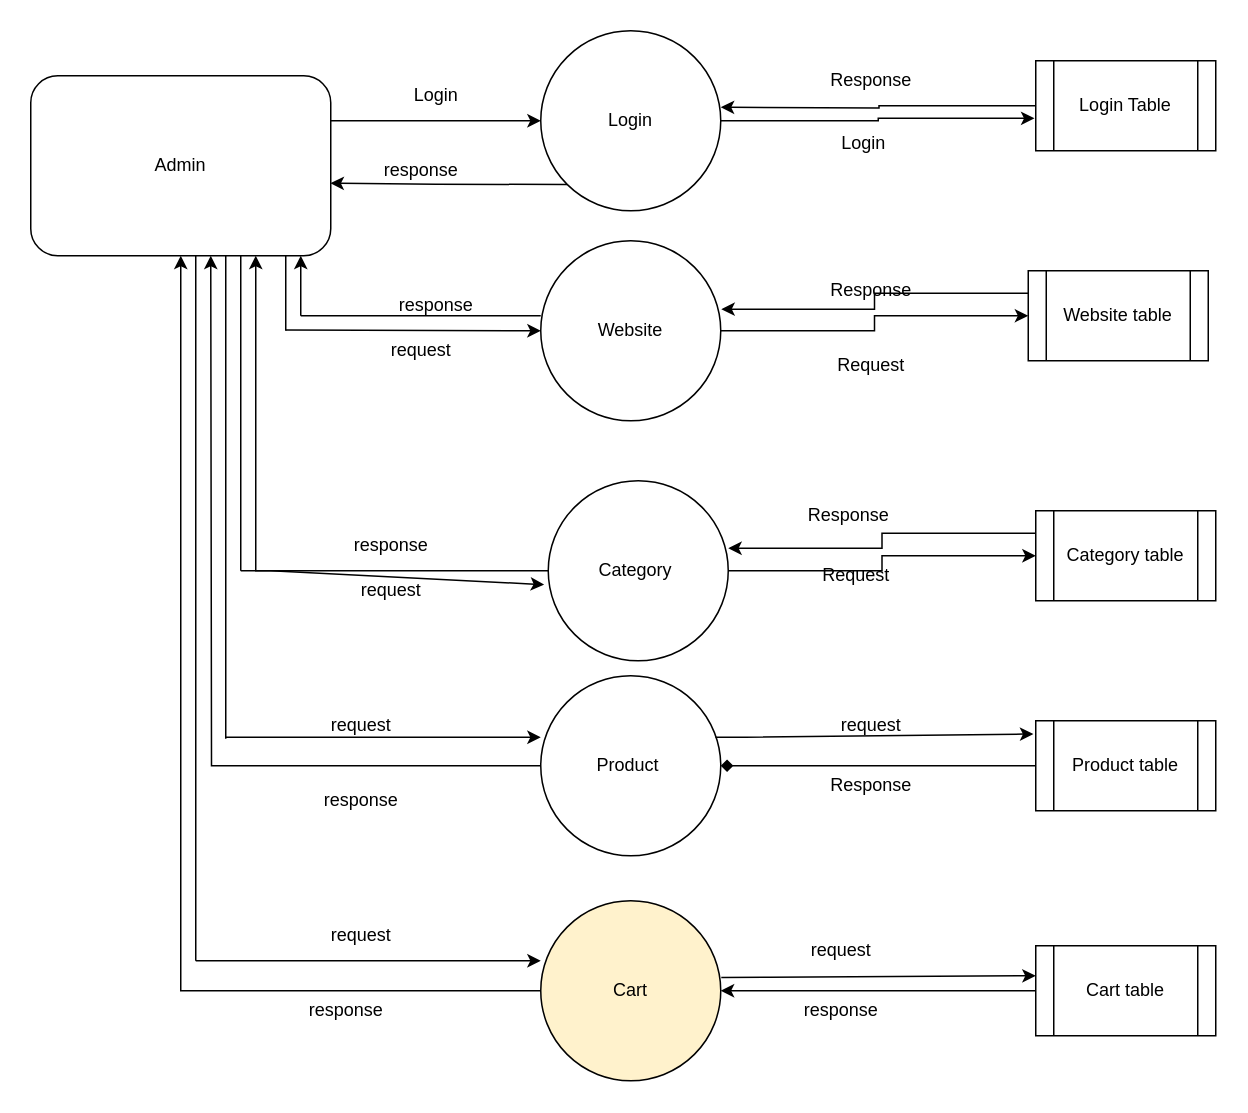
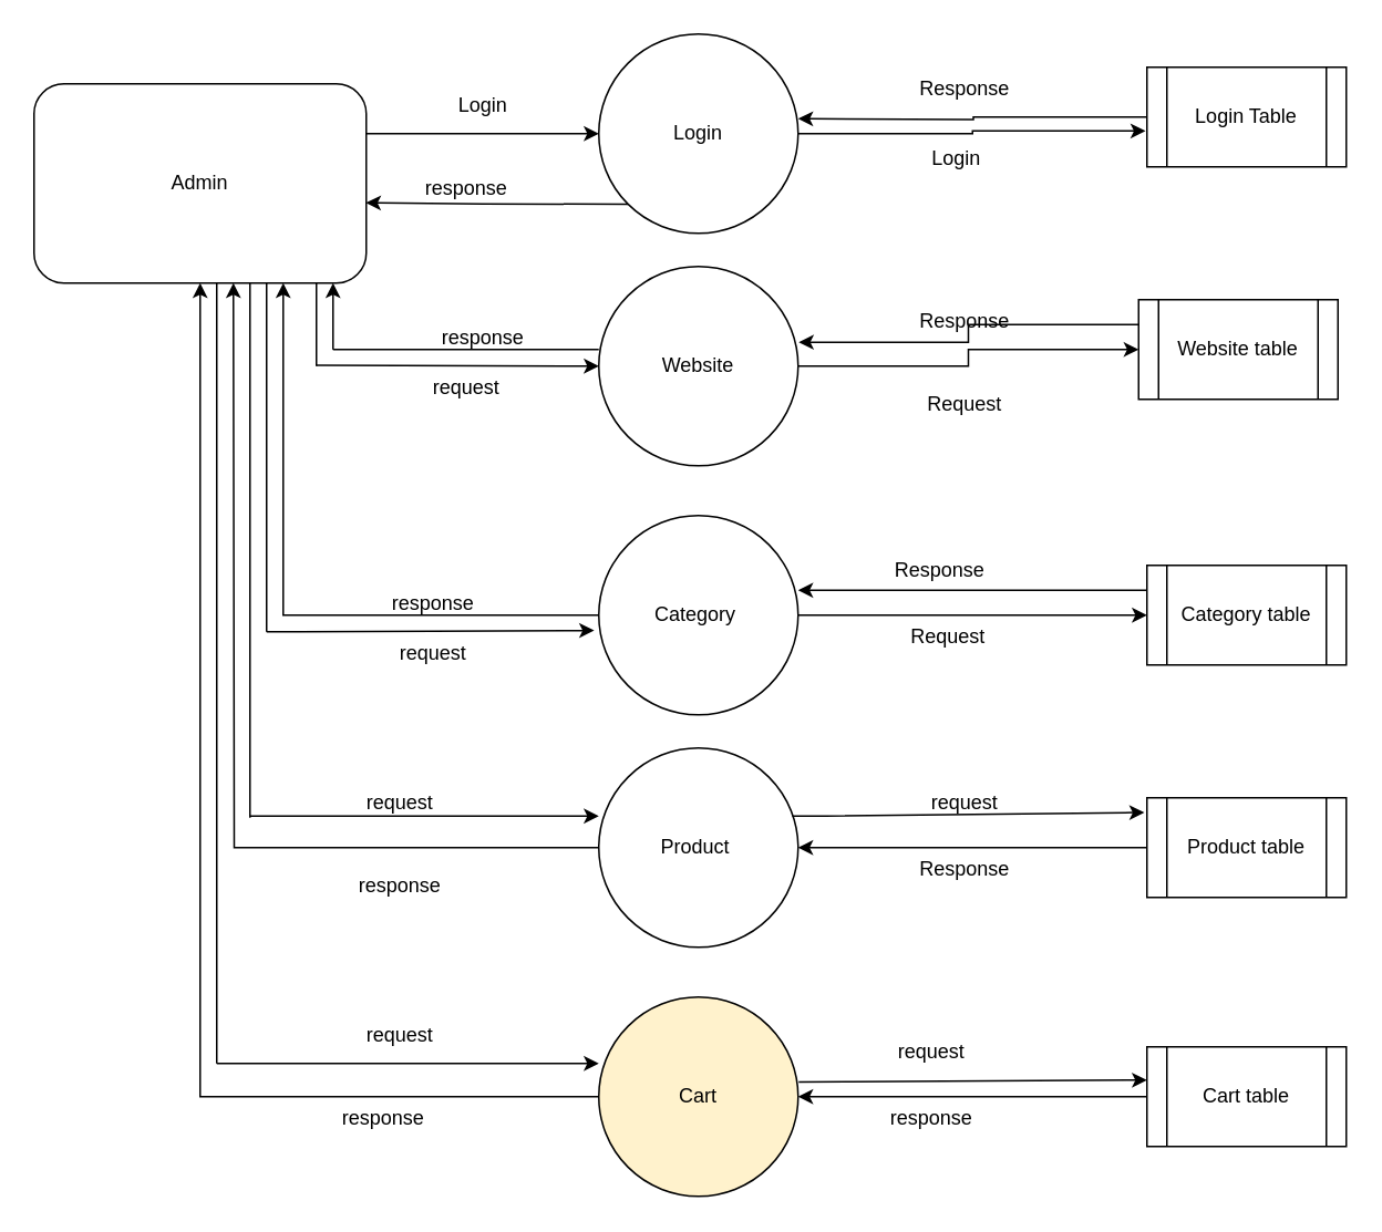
  <mxCell id="0" />
  <mxCell id="1" parent="0" />
  <mxCell id="2" value="Admin" style="rounded=1;whiteSpace=wrap;html=1;" vertex="1" parent="1"><mxGeometry y="50" width="200" height="120" as="geometry" x="20" /></mxCell>
  <mxCell id="3" style="edgeStyle=orthogonalEdgeStyle;rounded=0;orthogonalLoop=1;jettySize=auto;html=1;entryX=-0.007;entryY=0.64;entryDx=0;entryDy=0;entryPerimeter=0;" edge="1" parent="1" source="5" target="17"><mxGeometry relative="1" as="geometry" /></mxCell>
  <mxCell id="4" style="edgeStyle=orthogonalEdgeStyle;rounded=0;orthogonalLoop=1;jettySize=auto;html=1;exitX=0;exitY=1;exitDx=0;exitDy=0;entryX=0.999;entryY=0.597;entryDx=0;entryDy=0;entryPerimeter=0;" edge="1" parent="1" source="5" target="2"><mxGeometry relative="1" as="geometry" /></mxCell>
  <mxCell id="5" value="Login" style="ellipse;whiteSpace=wrap;html=1;aspect=fixed;" vertex="1" parent="1"><mxGeometry x="360" y="20" width="120" height="120" as="geometry" /></mxCell>
  <mxCell id="6" style="edgeStyle=orthogonalEdgeStyle;rounded=0;orthogonalLoop=1;jettySize=auto;html=1;entryX=0;entryY=0.5;entryDx=0;entryDy=0;" edge="1" parent="1" source="7" target="19"><mxGeometry relative="1" as="geometry" /></mxCell>
  <mxCell id="7" value="Website" style="ellipse;whiteSpace=wrap;html=1;aspect=fixed;" vertex="1" parent="1"><mxGeometry x="360" y="160" width="120" height="120" as="geometry" /></mxCell>
  <mxCell id="8" style="edgeStyle=orthogonalEdgeStyle;rounded=0;orthogonalLoop=1;jettySize=auto;html=1;entryX=0.75;entryY=1;entryDx=0;entryDy=0;" edge="1" parent="1" source="10" target="2"><mxGeometry relative="1" as="geometry" /></mxCell>
  <mxCell id="9" style="edgeStyle=orthogonalEdgeStyle;rounded=0;orthogonalLoop=1;jettySize=auto;html=1;entryX=0;entryY=0.5;entryDx=0;entryDy=0;" edge="1" parent="1" source="10" target="21"><mxGeometry relative="1" as="geometry" /></mxCell>
- <mxCell id="10" value="Category&amp;nbsp;" style="ellipse;whiteSpace=wrap;html=1;aspect=fixed;" vertex="1" parent="1"><mxGeometry x="365" y="320" width="120" height="120" as="geometry" /></mxCell>
+ <mxCell id="10" value="Category&amp;nbsp;" style="ellipse;whiteSpace=wrap;html=1;aspect=fixed;" vertex="1" parent="1"><mxGeometry x="360" y="310" width="120" height="120" as="geometry" /></mxCell>
  <mxCell id="11" style="edgeStyle=orthogonalEdgeStyle;rounded=0;orthogonalLoop=1;jettySize=auto;html=1;" edge="1" parent="1" source="12"><mxGeometry relative="1" as="geometry"><mxPoint x="140" y="170" as="targetPoint" /></mxGeometry></mxCell>
  <mxCell id="12" value="Product&amp;nbsp;" style="ellipse;whiteSpace=wrap;html=1;aspect=fixed;" vertex="1" parent="1"><mxGeometry x="360" y="450" width="120" height="120" as="geometry" /></mxCell>
  <mxCell id="13" style="edgeStyle=orthogonalEdgeStyle;rounded=0;orthogonalLoop=1;jettySize=auto;html=1;entryX=0.5;entryY=1;entryDx=0;entryDy=0;" edge="1" parent="1" source="14" target="2"><mxGeometry relative="1" as="geometry" /></mxCell>
  <mxCell id="14" value="Cart" style="ellipse;whiteSpace=wrap;html=1;aspect=fixed;fillColor=#fff2cc;" vertex="1" parent="1"><mxGeometry x="360" y="600" width="120" height="120" as="geometry" /></mxCell>
  <mxCell id="15" value="" style="endArrow=classic;html=1;rounded=0;entryX=0;entryY=0.5;entryDx=0;entryDy=0;" edge="1" parent="1" target="5"><mxGeometry width="50" height="50" relative="1" as="geometry"><mxPoint x="220" y="80" as="sourcePoint" /><mxPoint x="270" y="30" as="targetPoint" /></mxGeometry></mxCell>
  <mxCell id="16" style="edgeStyle=orthogonalEdgeStyle;rounded=0;orthogonalLoop=1;jettySize=auto;html=1;" edge="1" parent="1" source="17"><mxGeometry relative="1" as="geometry"><mxPoint x="480" y="71" as="targetPoint" /></mxGeometry></mxCell>
  <mxCell id="17" value="Login Table" style="shape=process;whiteSpace=wrap;html=1;backgroundOutline=1;" vertex="1" parent="1"><mxGeometry x="690" y="40" width="120" height="60" as="geometry" /></mxCell>
  <mxCell id="18" style="edgeStyle=orthogonalEdgeStyle;rounded=0;orthogonalLoop=1;jettySize=auto;html=1;exitX=0;exitY=0.25;exitDx=0;exitDy=0;entryX=1.003;entryY=0.38;entryDx=0;entryDy=0;entryPerimeter=0;" edge="1" parent="1" source="19" target="7"><mxGeometry relative="1" as="geometry" /></mxCell>
  <mxCell id="19" value="Website table" style="shape=process;whiteSpace=wrap;html=1;backgroundOutline=1;" vertex="1" parent="1"><mxGeometry x="685" y="180" width="120" height="60" as="geometry" /></mxCell>
  <mxCell id="20" style="edgeStyle=orthogonalEdgeStyle;rounded=0;orthogonalLoop=1;jettySize=auto;html=1;exitX=0;exitY=0.25;exitDx=0;exitDy=0;entryX=1;entryY=0.375;entryDx=0;entryDy=0;entryPerimeter=0;" edge="1" parent="1" source="21" target="10"><mxGeometry relative="1" as="geometry" /></mxCell>
  <mxCell id="21" value="Category table" style="shape=process;whiteSpace=wrap;html=1;backgroundOutline=1;" vertex="1" parent="1"><mxGeometry x="690" y="340" width="120" height="60" as="geometry" /></mxCell>
- <mxCell id="22" style="edgeStyle=orthogonalEdgeStyle;rounded=0;orthogonalLoop=1;jettySize=auto;html=1;endArrow=diamond;" edge="1" parent="1" source="23" target="12"><mxGeometry relative="1" as="geometry" /></mxCell>
+ <mxCell id="22" style="edgeStyle=orthogonalEdgeStyle;rounded=0;orthogonalLoop=1;jettySize=auto;html=1;" edge="1" parent="1" source="23" target="12"><mxGeometry relative="1" as="geometry" /></mxCell>
  <mxCell id="23" value="Product table" style="shape=process;whiteSpace=wrap;html=1;backgroundOutline=1;" vertex="1" parent="1"><mxGeometry x="690" y="480" width="120" height="60" as="geometry" /></mxCell>
  <mxCell id="24" style="edgeStyle=orthogonalEdgeStyle;rounded=0;orthogonalLoop=1;jettySize=auto;html=1;entryX=1;entryY=0.5;entryDx=0;entryDy=0;" edge="1" parent="1" source="25" target="14"><mxGeometry relative="1" as="geometry" /></mxCell>
  <mxCell id="25" value="Cart table" style="shape=process;whiteSpace=wrap;html=1;backgroundOutline=1;" vertex="1" parent="1"><mxGeometry x="690" y="630" width="120" height="60" as="geometry" /></mxCell>
  <mxCell id="26" value="Login" style="text;html=1;align=center;verticalAlign=middle;resizable=0;points=[];autosize=1;strokeColor=none;fillColor=none;" vertex="1" parent="1"><mxGeometry x="550" y="80" width="50" height="30" as="geometry" /></mxCell>
  <mxCell id="27" value="Response" style="text;html=1;align=center;verticalAlign=middle;resizable=0;points=[];autosize=1;strokeColor=none;fillColor=none;" vertex="1" parent="1"><mxGeometry x="540" y="38" width="80" height="30" as="geometry" /></mxCell>
  <mxCell id="28" value="Login" style="text;html=1;align=center;verticalAlign=middle;resizable=0;points=[];autosize=1;strokeColor=none;fillColor=none;" vertex="1" parent="1"><mxGeometry x="265" y="48" width="50" height="30" as="geometry" /></mxCell>
  <mxCell id="29" value="" style="endArrow=none;html=1;rounded=0;" edge="1" parent="1"><mxGeometry width="50" height="50" relative="1" as="geometry"><mxPoint x="360" y="210" as="sourcePoint" /><mxPoint x="200" y="210" as="targetPoint" /></mxGeometry></mxCell>
  <mxCell id="30" value="" style="endArrow=classic;html=1;rounded=0;" edge="1" parent="1"><mxGeometry width="50" height="50" relative="1" as="geometry"><mxPoint x="200" y="210" as="sourcePoint" /><mxPoint x="200" y="170" as="targetPoint" /></mxGeometry></mxCell>
  <mxCell id="31" value="" style="endArrow=none;html=1;rounded=0;" edge="1" parent="1"><mxGeometry width="50" height="50" relative="1" as="geometry"><mxPoint x="190" y="220" as="sourcePoint" /><mxPoint x="190" y="170" as="targetPoint" /></mxGeometry></mxCell>
  <mxCell id="32" value="" style="endArrow=classic;html=1;rounded=0;entryX=0;entryY=0.5;entryDx=0;entryDy=0;" edge="1" parent="1" target="7"><mxGeometry width="50" height="50" relative="1" as="geometry"><mxPoint x="190" y="219.5" as="sourcePoint" /><mxPoint x="340" y="219.5" as="targetPoint" /></mxGeometry></mxCell>
  <mxCell id="33" value="" style="endArrow=none;html=1;rounded=0;" edge="1" parent="1"><mxGeometry width="50" height="50" relative="1" as="geometry"><mxPoint x="160" y="380" as="sourcePoint" /><mxPoint x="160" y="170" as="targetPoint" /></mxGeometry></mxCell>
  <mxCell id="34" value="" style="endArrow=classic;html=1;rounded=0;entryX=-0.023;entryY=0.577;entryDx=0;entryDy=0;entryPerimeter=0;" edge="1" parent="1" target="10"><mxGeometry width="50" height="50" relative="1" as="geometry"><mxPoint x="160" y="380" as="sourcePoint" /><mxPoint x="210" y="330" as="targetPoint" /><Array as="points"><mxPoint x="180" y="380" /></Array></mxGeometry></mxCell>
  <mxCell id="35" value="Response" style="text;html=1;align=center;verticalAlign=middle;resizable=0;points=[];autosize=1;strokeColor=none;fillColor=none;" vertex="1" parent="1"><mxGeometry x="525" y="328" width="80" height="30" as="geometry" /></mxCell>
  <mxCell id="36" value="Response" style="text;html=1;align=center;verticalAlign=middle;resizable=0;points=[];autosize=1;strokeColor=none;fillColor=none;" vertex="1" parent="1"><mxGeometry x="540" y="178" width="80" height="30" as="geometry" /></mxCell>
  <mxCell id="37" value="Request" style="text;html=1;align=center;verticalAlign=middle;resizable=0;points=[];autosize=1;strokeColor=none;fillColor=none;" vertex="1" parent="1"><mxGeometry x="545" y="228" width="70" height="30" as="geometry" /></mxCell>
  <mxCell id="38" value="Request" style="text;html=1;align=center;verticalAlign=middle;resizable=0;points=[];autosize=1;strokeColor=none;fillColor=none;" vertex="1" parent="1"><mxGeometry x="535" y="368" width="70" height="30" as="geometry" /></mxCell>
  <mxCell id="39" value="" style="endArrow=classic;html=1;rounded=0;entryX=-0.013;entryY=0.147;entryDx=0;entryDy=0;entryPerimeter=0;" edge="1" parent="1" target="23"><mxGeometry width="50" height="50" relative="1" as="geometry"><mxPoint x="476.5" y="491" as="sourcePoint" /><mxPoint x="673.5" y="490" as="targetPoint" /><Array as="points"><mxPoint x="496.5" y="491" /></Array></mxGeometry></mxCell>
  <mxCell id="40" value="" style="endArrow=classic;html=1;rounded=0;entryX=-0.023;entryY=0.577;entryDx=0;entryDy=0;entryPerimeter=0;exitX=1.003;exitY=0.427;exitDx=0;exitDy=0;exitPerimeter=0;" edge="1" parent="1" source="14"><mxGeometry width="50" height="50" relative="1" as="geometry"><mxPoint x="493" y="651" as="sourcePoint" /><mxPoint x="690" y="650" as="targetPoint" /><Array as="points"><mxPoint x="513" y="651" /></Array></mxGeometry></mxCell>
  <mxCell id="41" value="" style="endArrow=classic;html=1;rounded=0;" edge="1" parent="1"><mxGeometry width="50" height="50" relative="1" as="geometry"><mxPoint x="150" y="491" as="sourcePoint" /><mxPoint x="360" y="491" as="targetPoint" /></mxGeometry></mxCell>
  <mxCell id="42" value="" style="endArrow=none;html=1;rounded=0;" edge="1" parent="1"><mxGeometry width="50" height="50" relative="1" as="geometry"><mxPoint x="150" y="492" as="sourcePoint" /><mxPoint x="150" y="170" as="targetPoint" /><Array as="points"><mxPoint x="150" y="322" /></Array></mxGeometry></mxCell>
  <mxCell id="43" value="" style="endArrow=none;html=1;rounded=0;" edge="1" parent="1"><mxGeometry width="50" height="50" relative="1" as="geometry"><mxPoint x="130" y="640" as="sourcePoint" /><mxPoint x="130" y="170" as="targetPoint" /><Array as="points"><mxPoint x="130" y="322" /></Array></mxGeometry></mxCell>
  <mxCell id="44" value="" style="endArrow=classic;html=1;rounded=0;" edge="1" parent="1"><mxGeometry width="50" height="50" relative="1" as="geometry"><mxPoint x="130" y="640" as="sourcePoint" /><mxPoint x="360" y="640" as="targetPoint" /></mxGeometry></mxCell>
  <mxCell id="45" value="request" style="text;html=1;align=center;verticalAlign=middle;resizable=0;points=[];autosize=1;strokeColor=none;fillColor=none;" vertex="1" parent="1"><mxGeometry x="550" y="468" width="60" height="30" as="geometry" /></mxCell>
  <mxCell id="46" value="Response" style="text;html=1;align=center;verticalAlign=middle;resizable=0;points=[];autosize=1;strokeColor=none;fillColor=none;" vertex="1" parent="1"><mxGeometry x="540" y="508" width="80" height="30" as="geometry" /></mxCell>
  <mxCell id="47" value="response" style="text;html=1;align=center;verticalAlign=middle;resizable=0;points=[];autosize=1;strokeColor=none;fillColor=none;" vertex="1" parent="1"><mxGeometry x="255" y="188" width="70" height="30" as="geometry" /></mxCell>
  <mxCell id="48" value="request" style="text;html=1;align=center;verticalAlign=middle;resizable=0;points=[];autosize=1;strokeColor=none;fillColor=none;" vertex="1" parent="1"><mxGeometry x="250" y="218" width="60" height="30" as="geometry" /></mxCell>
  <mxCell id="49" value="response" style="text;html=1;align=center;verticalAlign=middle;resizable=0;points=[];autosize=1;strokeColor=none;fillColor=none;" vertex="1" parent="1"><mxGeometry x="225" y="348" width="70" height="30" as="geometry" /></mxCell>
  <mxCell id="50" value="request" style="text;html=1;align=center;verticalAlign=middle;resizable=0;points=[];autosize=1;strokeColor=none;fillColor=none;" vertex="1" parent="1"><mxGeometry x="230" y="378" width="60" height="30" as="geometry" /></mxCell>
  <mxCell id="51" value="request" style="text;html=1;align=center;verticalAlign=middle;resizable=0;points=[];autosize=1;strokeColor=none;fillColor=none;" vertex="1" parent="1"><mxGeometry x="210" y="468" width="60" height="30" as="geometry" /></mxCell>
  <mxCell id="52" value="response" style="text;html=1;align=center;verticalAlign=middle;resizable=0;points=[];autosize=1;strokeColor=none;fillColor=none;" vertex="1" parent="1"><mxGeometry x="205" y="518" width="70" height="30" as="geometry" /></mxCell>
  <mxCell id="53" value="request" style="text;html=1;align=center;verticalAlign=middle;resizable=0;points=[];autosize=1;strokeColor=none;fillColor=none;" vertex="1" parent="1"><mxGeometry x="210" y="608" width="60" height="30" as="geometry" /></mxCell>
  <mxCell id="54" value="response" style="text;html=1;align=center;verticalAlign=middle;resizable=0;points=[];autosize=1;strokeColor=none;fillColor=none;" vertex="1" parent="1"><mxGeometry x="195" y="658" width="70" height="30" as="geometry" /></mxCell>
  <mxCell id="55" value="request" style="text;html=1;align=center;verticalAlign=middle;resizable=0;points=[];autosize=1;strokeColor=none;fillColor=none;" vertex="1" parent="1"><mxGeometry x="530" y="618" width="60" height="30" as="geometry" /></mxCell>
  <mxCell id="56" value="response" style="text;html=1;align=center;verticalAlign=middle;resizable=0;points=[];autosize=1;strokeColor=none;fillColor=none;" vertex="1" parent="1"><mxGeometry x="525" y="658" width="70" height="30" as="geometry" /></mxCell>
  <mxCell id="57" value="response" style="text;html=1;align=center;verticalAlign=middle;resizable=0;points=[];autosize=1;strokeColor=none;fillColor=none;" vertex="1" parent="1"><mxGeometry x="245" y="98" width="70" height="30" as="geometry" /></mxCell>
